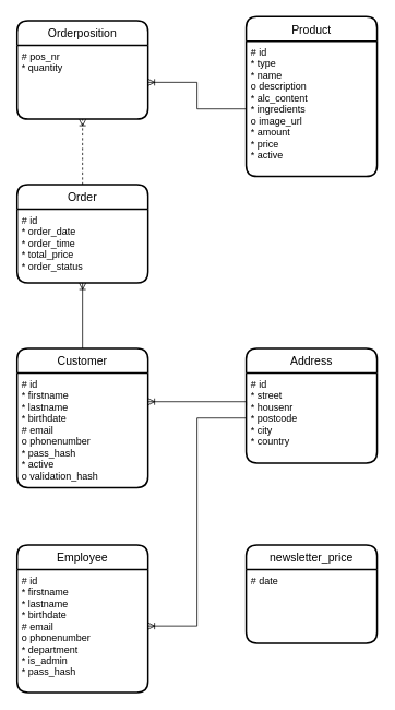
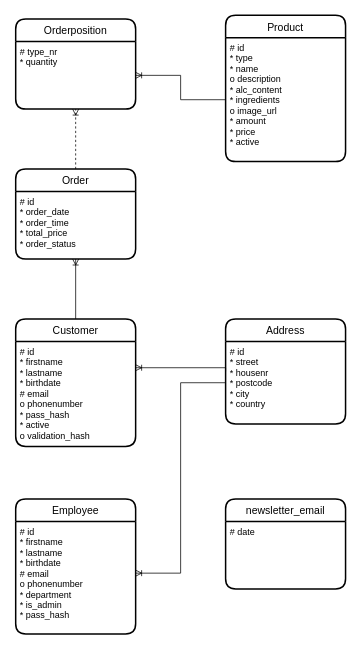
  <mxCell id="0" />
  <mxCell id="1" parent="0" />
  <mxCell id="2" value="" style="edgeStyle=orthogonalEdgeStyle;rounded=0;orthogonalLoop=1;jettySize=auto;html=1;startArrow=none;startFill=0;endArrow=ERoneToMany;endFill=0;" parent="1" source="3" target="12" edge="1"><mxGeometry relative="1" as="geometry" /></mxCell>
  <mxCell id="3" value="Customer" style="swimlane;childLayout=stackLayout;horizontal=1;startSize=30;horizontalStack=0;rounded=1;fontSize=14;fontStyle=0;strokeWidth=2;resizeParent=0;resizeLast=1;shadow=0;dashed=0;align=center;" parent="1" vertex="1"><mxGeometry x="20" y="425" width="160" height="170" as="geometry"><mxRectangle x="40" y="40" width="90" height="30" as="alternateBounds" /></mxGeometry></mxCell>
  <mxCell id="4" value="# id&#10;* firstname&#10;* lastname&#10;* birthdate&#10;# email&#10;o phonenumber&#10;* pass_hash&#10;* active&#10;o validation_hash" style="align=left;strokeColor=none;fillColor=none;spacingLeft=4;fontSize=12;verticalAlign=top;resizable=0;rotatable=0;part=1;" parent="3" vertex="1"><mxGeometry y="30" width="160" height="140" as="geometry" /></mxCell>
  <mxCell id="5" style="edgeStyle=orthogonalEdgeStyle;rounded=0;orthogonalLoop=1;jettySize=auto;html=1;exitX=0;exitY=0.5;exitDx=0;exitDy=0;startArrow=none;startFill=0;endArrow=ERoneToMany;endFill=0;entryX=1;entryY=0.25;entryDx=0;entryDy=0;" parent="1" source="6" target="4" edge="1"><mxGeometry relative="1" as="geometry"><mxPoint x="200" y="495" as="targetPoint" /><Array as="points"><mxPoint x="300" y="490" /></Array></mxGeometry></mxCell>
  <mxCell id="6" value="Address" style="swimlane;childLayout=stackLayout;horizontal=1;startSize=30;horizontalStack=0;rounded=1;fontSize=14;fontStyle=0;strokeWidth=2;resizeParent=0;resizeLast=1;shadow=0;dashed=0;align=center;" parent="1" vertex="1"><mxGeometry x="300" y="425" width="160" height="140" as="geometry"><mxRectangle x="280" y="40" width="80" height="30" as="alternateBounds" /></mxGeometry></mxCell>
  <mxCell id="7" value="# id&#10;* street&#10;* housenr&#10;* postcode&#10;* city&#10;* country&#10;" style="align=left;strokeColor=none;fillColor=none;spacingLeft=4;fontSize=12;verticalAlign=top;resizable=0;rotatable=0;part=1;" parent="6" vertex="1"><mxGeometry y="30" width="160" height="110" as="geometry" /></mxCell>
  <mxCell id="8" value="Product" style="swimlane;childLayout=stackLayout;horizontal=1;startSize=30;horizontalStack=0;rounded=1;fontSize=14;fontStyle=0;strokeWidth=2;resizeParent=0;resizeLast=1;shadow=0;dashed=0;align=center;" parent="1" vertex="1"><mxGeometry x="300" y="20" width="160" height="195" as="geometry" /></mxCell>
  <mxCell id="9" value="# id&#10;* type&#10;* name&#10;o description&#10;* alc_content&#10;* ingredients&#10;o image_url&#10;* amount&#10;* price&#10;* active&#10;" style="align=left;strokeColor=none;fillColor=none;spacingLeft=4;fontSize=12;verticalAlign=top;resizable=0;rotatable=0;part=1;" parent="8" vertex="1"><mxGeometry y="30" width="160" height="165" as="geometry" /></mxCell>
  <mxCell id="10" value="" style="edgeStyle=orthogonalEdgeStyle;rounded=0;orthogonalLoop=1;jettySize=auto;html=1;startArrow=none;startFill=0;endArrow=ERoneToMany;endFill=0;dashed=1;" parent="1" source="11" target="14" edge="1"><mxGeometry relative="1" as="geometry" /></mxCell>
  <mxCell id="11" value="Order" style="swimlane;childLayout=stackLayout;horizontal=1;startSize=30;horizontalStack=0;rounded=1;fontSize=14;fontStyle=0;strokeWidth=2;resizeParent=0;resizeLast=1;shadow=0;dashed=0;align=center;" parent="1" vertex="1"><mxGeometry x="20" y="225" width="160" height="120" as="geometry" /></mxCell>
  <mxCell id="12" value="# id&#10;* order_date&#10;* order_time&#10;* total_price&#10;* order_status&#10;" style="align=left;strokeColor=none;fillColor=none;spacingLeft=4;fontSize=12;verticalAlign=top;resizable=0;rotatable=0;part=1;" parent="11" vertex="1"><mxGeometry y="30" width="160" height="90" as="geometry" /></mxCell>
  <mxCell id="13" value="Orderposition" style="swimlane;childLayout=stackLayout;horizontal=1;startSize=30;horizontalStack=0;rounded=1;fontSize=14;fontStyle=0;strokeWidth=2;resizeParent=0;resizeLast=1;shadow=0;dashed=0;align=center;" parent="1" vertex="1"><mxGeometry x="20" y="25" width="160" height="120" as="geometry" /></mxCell>
- <mxCell id="14" value="# pos_nr&#10;* quantity&#10;" style="align=left;strokeColor=none;fillColor=none;spacingLeft=4;fontSize=12;verticalAlign=top;resizable=0;rotatable=0;part=1;" parent="13" vertex="1"><mxGeometry y="30" width="160" height="90" as="geometry" /></mxCell>
+ <mxCell id="14" value="# type_nr&#10;* quantity&#10;" style="align=left;strokeColor=none;fillColor=none;spacingLeft=4;fontSize=12;verticalAlign=top;resizable=0;rotatable=0;part=1;" parent="13" vertex="1"><mxGeometry y="30" width="160" height="90" as="geometry" /></mxCell>
  <mxCell id="15" value="Employee" style="swimlane;childLayout=stackLayout;horizontal=1;startSize=30;horizontalStack=0;rounded=1;fontSize=14;fontStyle=0;strokeWidth=2;resizeParent=0;resizeLast=1;shadow=0;dashed=0;align=center;" parent="1" vertex="1"><mxGeometry x="20" y="665" width="160" height="180" as="geometry" /></mxCell>
  <mxCell id="16" value="# id&#10;* firstname&#10;* lastname&#10;* birthdate&#10;# email&#10;o phonenumber&#10;* department&#10;* is_admin&#10;* pass_hash" style="align=left;strokeColor=none;fillColor=none;spacingLeft=4;fontSize=12;verticalAlign=top;resizable=0;rotatable=0;part=1;" parent="15" vertex="1"><mxGeometry y="30" width="160" height="150" as="geometry" /></mxCell>
- <mxCell id="17" value="newsletter_price" style="swimlane;childLayout=stackLayout;horizontal=1;startSize=30;horizontalStack=0;rounded=1;fontSize=14;fontStyle=0;strokeWidth=2;resizeParent=0;resizeLast=1;shadow=0;dashed=0;align=center;" parent="1" vertex="1"><mxGeometry x="300" y="665" width="160" height="120" as="geometry" /></mxCell>
+ <mxCell id="17" value="newsletter_email" style="swimlane;childLayout=stackLayout;horizontal=1;startSize=30;horizontalStack=0;rounded=1;fontSize=14;fontStyle=0;strokeWidth=2;resizeParent=0;resizeLast=1;shadow=0;dashed=0;align=center;" parent="1" vertex="1"><mxGeometry x="300" y="665" width="160" height="120" as="geometry" /></mxCell>
  <mxCell id="18" value="# date" style="align=left;strokeColor=none;fillColor=none;spacingLeft=4;fontSize=12;verticalAlign=top;resizable=0;rotatable=0;part=1;" parent="17" vertex="1"><mxGeometry y="30" width="160" height="90" as="geometry" /></mxCell>
  <mxCell id="19" style="edgeStyle=orthogonalEdgeStyle;rounded=0;orthogonalLoop=1;jettySize=auto;html=1;entryX=1;entryY=0.5;entryDx=0;entryDy=0;startArrow=none;startFill=0;endArrow=ERoneToMany;endFill=0;" parent="1" source="9" target="14" edge="1"><mxGeometry relative="1" as="geometry"><Array as="points"><mxPoint x="240" y="133" /><mxPoint x="240" y="100" /></Array></mxGeometry></mxCell>
  <mxCell id="20" style="edgeStyle=orthogonalEdgeStyle;rounded=0;orthogonalLoop=1;jettySize=auto;html=1;entryX=1;entryY=0.46;entryDx=0;entryDy=0;entryPerimeter=0;startArrow=none;startFill=0;endArrow=ERoneToMany;endFill=0;" parent="1" source="7" target="16" edge="1"><mxGeometry relative="1" as="geometry" /></mxCell>
